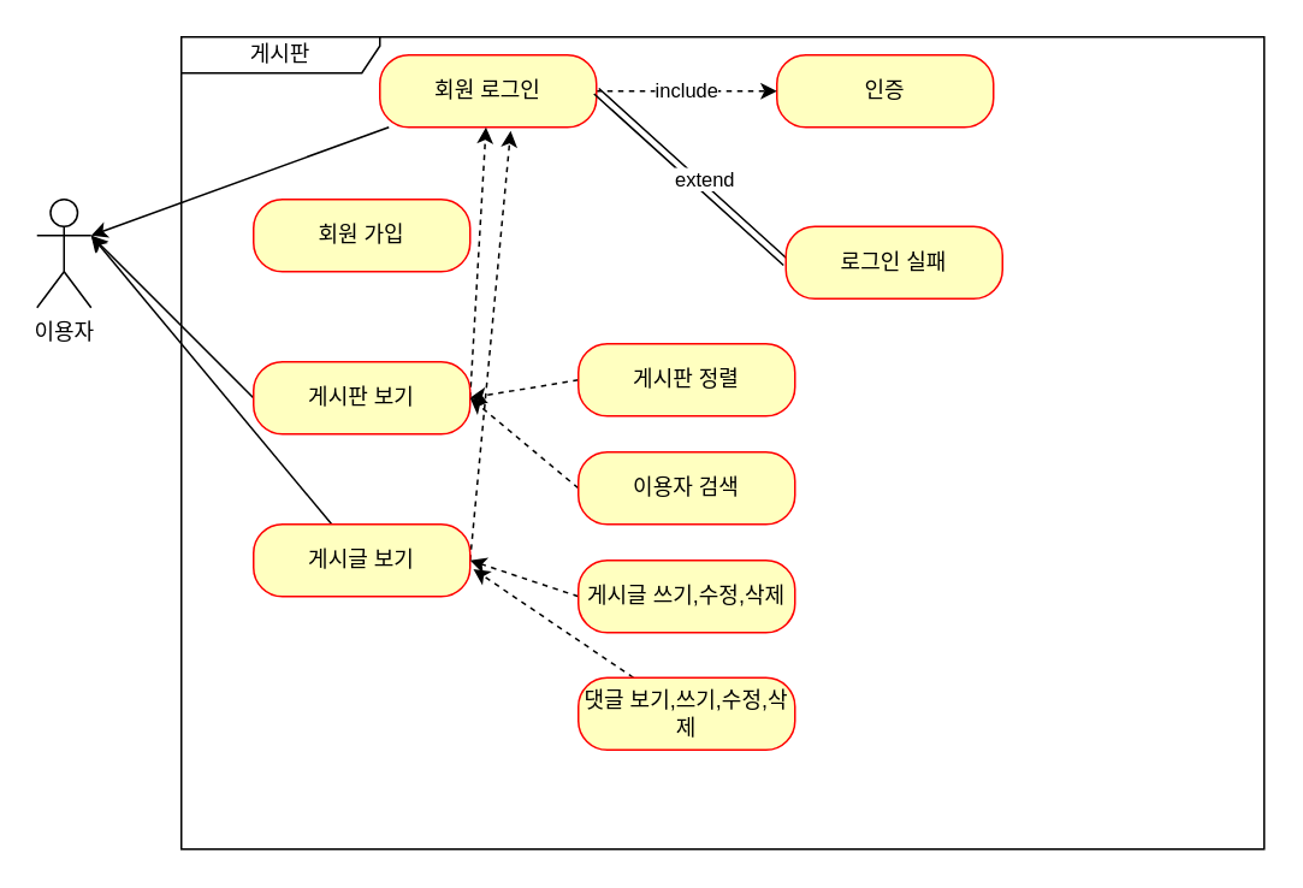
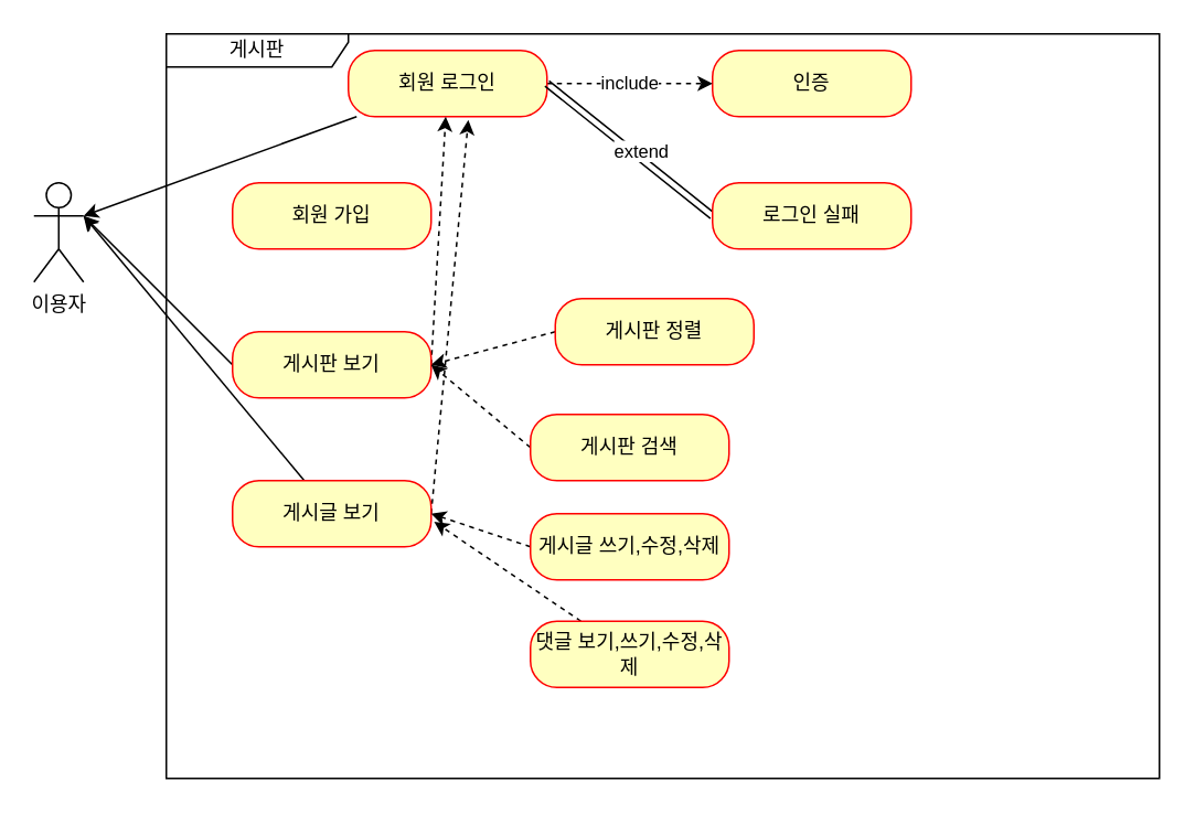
  <mxCell id="0" />
  <mxCell id="1" parent="0" />
  <mxCell id="2" value="이용자" style="shape=umlActor;verticalLabelPosition=bottom;verticalAlign=top;html=1;" vertex="1" parent="1"><mxGeometry x="20" y="110" width="30" height="60" as="geometry" /></mxCell>
  <mxCell id="3" value="게시판" style="shape=umlFrame;whiteSpace=wrap;html=1;width=110;height=20;" vertex="1" parent="1"><mxGeometry x="100" y="20" width="600" height="450" as="geometry" /></mxCell>
  <mxCell id="4" value="회원 가입" style="rounded=1;whiteSpace=wrap;html=1;arcSize=40;fontColor=#000000;fillColor=#ffffc0;strokeColor=#ff0000;" vertex="1" parent="1"><mxGeometry x="140" y="110" width="120" height="40" as="geometry" /></mxCell>
  <mxCell id="5" style="edgeStyle=none;rounded=0;orthogonalLoop=1;jettySize=auto;html=1;exitX=0;exitY=0.5;exitDx=0;exitDy=0;dashed=1;" edge="1" parent="1" source="6"><mxGeometry relative="1" as="geometry"><mxPoint x="260" y="220" as="targetPoint" /></mxGeometry></mxCell>
- <mxCell id="6" value="게시판 정렬" style="rounded=1;whiteSpace=wrap;html=1;arcSize=40;fontColor=#000000;fillColor=#ffffc0;strokeColor=#ff0000;" vertex="1" parent="1"><mxGeometry x="320" y="190" width="120" height="40" as="geometry" /></mxCell>
+ <mxCell id="6" value="게시판 정렬" style="rounded=1;whiteSpace=wrap;html=1;arcSize=40;fontColor=#000000;fillColor=#ffffc0;strokeColor=#ff0000;" vertex="1" parent="1"><mxGeometry x="335" y="180" width="120" height="40" as="geometry" /></mxCell>
  <mxCell id="7" style="edgeStyle=none;rounded=0;orthogonalLoop=1;jettySize=auto;html=1;" edge="1" parent="1" source="9"><mxGeometry relative="1" as="geometry"><mxPoint x="50" y="130" as="targetPoint" /></mxGeometry></mxCell>
  <mxCell id="8" style="edgeStyle=none;rounded=0;orthogonalLoop=1;jettySize=auto;html=1;exitX=1;exitY=0.5;exitDx=0;exitDy=0;entryX=0.604;entryY=1.052;entryDx=0;entryDy=0;entryPerimeter=0;dashed=1;" edge="1" parent="1" source="9" target="13"><mxGeometry relative="1" as="geometry" /></mxCell>
  <mxCell id="9" value="게시글 보기" style="rounded=1;whiteSpace=wrap;html=1;arcSize=40;fontColor=#000000;fillColor=#ffffc0;strokeColor=#ff0000;" vertex="1" parent="1"><mxGeometry x="140" y="290" width="120" height="40" as="geometry" /></mxCell>
  <mxCell id="10" value="인증&lt;span style=&quot;color: rgba(0, 0, 0, 0); font-family: monospace; font-size: 0px; text-align: start;&quot;&gt;%3CmxGraphModel%3E%3Croot%3E%3CmxCell%20id%3D%220%22%2F%3E%3CmxCell%20id%3D%221%22%20parent%3D%220%22%2F%3E%3CmxCell%20id%3D%222%22%20value%3D%22%ED%9A%8C%EC%9B%90%20%EA%B0%80%EC%9E%85%22%20style%3D%22rounded%3D1%3BwhiteSpace%3Dwrap%3Bhtml%3D1%3BarcSize%3D40%3BfontColor%3D%23000000%3BfillColor%3D%23ffffc0%3BstrokeColor%3D%23ff0000%3B%22%20vertex%3D%221%22%20parent%3D%221%22%3E%3CmxGeometry%20x%3D%22180%22%20y%3D%22270%22%20width%3D%22120%22%20height%3D%2240%22%20as%3D%22geometry%22%2F%3E%3C%2FmxCell%3E%3C%2Froot%3E%3C%2FmxGraphModel%3E&lt;/span&gt;" style="rounded=1;whiteSpace=wrap;html=1;arcSize=40;fontColor=#000000;fillColor=#ffffc0;strokeColor=#ff0000;" vertex="1" parent="1"><mxGeometry x="430" y="30" width="120" height="40" as="geometry" /></mxCell>
  <mxCell id="11" style="edgeStyle=none;rounded=0;orthogonalLoop=1;jettySize=auto;html=1;entryX=1;entryY=0.333;entryDx=0;entryDy=0;entryPerimeter=0;" edge="1" parent="1" source="13" target="2"><mxGeometry relative="1" as="geometry" /></mxCell>
  <mxCell id="12" value="include" style="edgeStyle=none;rounded=0;orthogonalLoop=1;jettySize=auto;html=1;exitX=1;exitY=0.5;exitDx=0;exitDy=0;dashed=1;" edge="1" parent="1" source="13" target="10"><mxGeometry relative="1" as="geometry" /></mxCell>
  <mxCell id="13" value="회원 로그인" style="rounded=1;whiteSpace=wrap;html=1;arcSize=40;fontColor=#000000;fillColor=#ffffc0;strokeColor=#ff0000;" vertex="1" parent="1"><mxGeometry x="210" y="30" width="120" height="40" as="geometry" /></mxCell>
  <mxCell id="14" style="edgeStyle=none;rounded=0;orthogonalLoop=1;jettySize=auto;html=1;exitX=0;exitY=0.5;exitDx=0;exitDy=0;shape=link;" edge="1" parent="1" source="16"><mxGeometry relative="1" as="geometry"><mxPoint x="330" y="50" as="targetPoint" /></mxGeometry></mxCell>
  <mxCell id="15" value="extend" style="edgeLabel;html=1;align=center;verticalAlign=middle;resizable=0;points=[];" vertex="1" connectable="0" parent="14"><mxGeometry x="-0.08" y="-4" relative="1" as="geometry"><mxPoint as="offset" /></mxGeometry></mxCell>
- <mxCell id="16" value="로그인 실패" style="rounded=1;whiteSpace=wrap;html=1;arcSize=40;fontColor=#000000;fillColor=#ffffc0;strokeColor=#ff0000;" vertex="1" parent="1"><mxGeometry x="435" y="125" width="120" height="40" as="geometry" /></mxCell>
+ <mxCell id="16" value="로그인 실패" style="rounded=1;whiteSpace=wrap;html=1;arcSize=40;fontColor=#000000;fillColor=#ffffc0;strokeColor=#ff0000;" vertex="1" parent="1"><mxGeometry x="430" y="110" width="120" height="40" as="geometry" /></mxCell>
  <mxCell id="17" style="edgeStyle=none;rounded=0;orthogonalLoop=1;jettySize=auto;html=1;exitX=0;exitY=0.5;exitDx=0;exitDy=0;" edge="1" parent="1" source="19"><mxGeometry relative="1" as="geometry"><mxPoint x="50" y="130" as="targetPoint" /></mxGeometry></mxCell>
  <mxCell id="18" style="edgeStyle=none;rounded=0;orthogonalLoop=1;jettySize=auto;html=1;exitX=1;exitY=0.5;exitDx=0;exitDy=0;dashed=1;" edge="1" parent="1" source="19" target="13"><mxGeometry relative="1" as="geometry" /></mxCell>
  <mxCell id="19" value="게시판 보기" style="rounded=1;whiteSpace=wrap;html=1;arcSize=40;fontColor=#000000;fillColor=#ffffc0;strokeColor=#ff0000;" vertex="1" parent="1"><mxGeometry x="140" y="200" width="120" height="40" as="geometry" /></mxCell>
  <mxCell id="20" style="edgeStyle=none;rounded=0;orthogonalLoop=1;jettySize=auto;html=1;exitX=0;exitY=0.5;exitDx=0;exitDy=0;dashed=1;" edge="1" parent="1" source="21"><mxGeometry relative="1" as="geometry"><mxPoint x="260" y="220" as="targetPoint" /></mxGeometry></mxCell>
- <mxCell id="21" value="이용자 검색" style="rounded=1;whiteSpace=wrap;html=1;arcSize=40;fontColor=#000000;fillColor=#ffffc0;strokeColor=#ff0000;" vertex="1" parent="1"><mxGeometry x="320" y="250" width="120" height="40" as="geometry" /></mxCell>
+ <mxCell id="21" value="게시판 검색" style="rounded=1;whiteSpace=wrap;html=1;arcSize=40;fontColor=#000000;fillColor=#ffffc0;strokeColor=#ff0000;" vertex="1" parent="1"><mxGeometry x="320" y="250" width="120" height="40" as="geometry" /></mxCell>
  <mxCell id="22" style="edgeStyle=none;rounded=0;orthogonalLoop=1;jettySize=auto;html=1;exitX=0;exitY=0.5;exitDx=0;exitDy=0;entryX=1;entryY=0.5;entryDx=0;entryDy=0;dashed=1;" edge="1" parent="1" source="23" target="9"><mxGeometry relative="1" as="geometry" /></mxCell>
  <mxCell id="23" value="게시글 쓰기,수정,삭제" style="rounded=1;whiteSpace=wrap;html=1;arcSize=40;fontColor=#000000;fillColor=#ffffc0;strokeColor=#ff0000;" vertex="1" parent="1"><mxGeometry x="320" y="310" width="120" height="40" as="geometry" /></mxCell>
  <mxCell id="24" style="edgeStyle=none;rounded=0;orthogonalLoop=1;jettySize=auto;html=1;entryX=1.015;entryY=0.621;entryDx=0;entryDy=0;entryPerimeter=0;dashed=1;" edge="1" parent="1" source="25" target="9"><mxGeometry relative="1" as="geometry" /></mxCell>
  <mxCell id="25" value="댓글 보기,쓰기,수정,삭제" style="rounded=1;whiteSpace=wrap;html=1;arcSize=40;fontColor=#000000;fillColor=#ffffc0;strokeColor=#ff0000;" vertex="1" parent="1"><mxGeometry x="320" y="375" width="120" height="40" as="geometry" /></mxCell>
